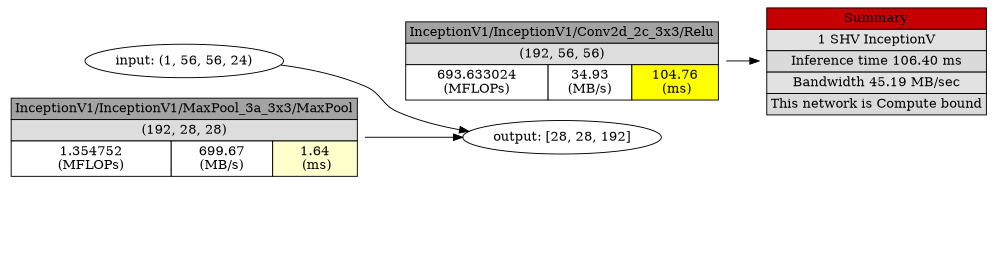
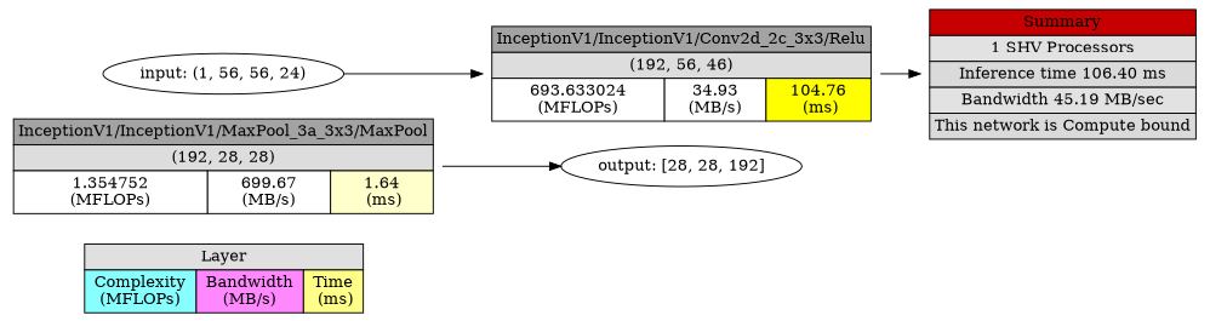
  digraph {
    rankdir=LR
    node [shape=plaintext]
+   n1 [label=<<TABLE BORDER="0" CELLBORDER="1" CELLSPACING="0" CELLPADDING="3"> <TR><TD  BGCOLOR = "#E0E0E0" COLSPAN="3">Layer</TD></TR> <TR><TD BGCOLOR = "#88FFFF"> Complexity <br/> (MFLOPs) </TD> <TD BGCOLOR = "#FF88FF"> Bandwidth <br/> (MB/s) </TD> <TD BGCOLOR = "#FFFF88"> Time <br/> (ms)</TD></TR> </TABLE>>]
    n2 [label="input: (1, 56, 56, 24)" shape=""]
-   n3 [label=< <TABLE BORDER="0" CELLBORDER="1" CELLSPACING="0" CELLPADDING="3"> <TR>     <TD  BGCOLOR = "#A3A3A3" COLSPAN="3">InceptionV1/InceptionV1/Conv2d_2c_3x3/Relu</TD> </TR> <TR>     <TD  BGCOLOR = "#DDDDDD" COLSPAN="3">(192, 56, 56)</TD> </TR> <TR>     <TD BGCOLOR = "#FFFFFF"> 693.633024 <br/> (MFLOPs) </TD>     <TD BGCOLOR = "#FFFFFF"> 34.93 <br/> (MB/s) </TD>     <TD BGCOLOR = "#FFFF0"> 104.76 <br/> (ms)</TD> </TR> </TABLE>>]
-   n4 [label=<<TABLE BORDER="0" CELLBORDER="1" CELLSPACING="0" CELLPADDING="3"> <TR><TD  BGCOLOR = "#C60000" COLSPAN="3">Summary</TD></TR> <TR><TD  BGCOLOR = "#E2E2E2" COLSPAN="3">1 SHV InceptionV</TD></TR> <TR><TD  BGCOLOR = "#DADADA" COLSPAN="3">Inference time 106.40 ms</TD></TR> <TR><TD  BGCOLOR = "#E2E2E2" COLSPAN="3">Bandwidth 45.19 MB/sec</TD></TR> <TR><TD  BGCOLOR = "#DADADA" COLSPAN="3">This network is Compute bound</TD></TR> </TABLE>>]
+   n3 [label=< <TABLE BORDER="0" CELLBORDER="1" CELLSPACING="0" CELLPADDING="3"> <TR>     <TD  BGCOLOR = "#A3A3A3" COLSPAN="3">InceptionV1/InceptionV1/Conv2d_2c_3x3/Relu</TD> </TR> <TR>     <TD  BGCOLOR = "#DDDDDD" COLSPAN="3">(192, 56, 46)</TD> </TR> <TR>     <TD BGCOLOR = "#FFFFFF"> 693.633024 <br/> (MFLOPs) </TD>     <TD BGCOLOR = "#FFFFFF"> 34.93 <br/> (MB/s) </TD>     <TD BGCOLOR = "#FFFF0"> 104.76 <br/> (ms)</TD> </TR> </TABLE>>]
+   n4 [label=<<TABLE BORDER="0" CELLBORDER="1" CELLSPACING="0" CELLPADDING="3"> <TR><TD  BGCOLOR = "#C60000" COLSPAN="3">Summary</TD></TR> <TR><TD  BGCOLOR = "#E2E2E2" COLSPAN="3">1 SHV Processors</TD></TR> <TR><TD  BGCOLOR = "#DADADA" COLSPAN="3">Inference time 106.40 ms</TD></TR> <TR><TD  BGCOLOR = "#E2E2E2" COLSPAN="3">Bandwidth 45.19 MB/sec</TD></TR> <TR><TD  BGCOLOR = "#DADADA" COLSPAN="3">This network is Compute bound</TD></TR> </TABLE>>]
    n5 [label=< <TABLE BORDER="0" CELLBORDER="1" CELLSPACING="0" CELLPADDING="3"> <TR>     <TD  BGCOLOR = "#A3A3A3" COLSPAN="3">InceptionV1/InceptionV1/MaxPool_3a_3x3/MaxPool</TD> </TR> <TR>     <TD  BGCOLOR = "#DDDDDD" COLSPAN="3">(192, 28, 28)</TD> </TR> <TR>     <TD BGCOLOR = "#FFFFFF"> 1.354752 <br/> (MFLOPs) </TD>     <TD BGCOLOR = "#FFFFFF"> 699.67 <br/> (MB/s) </TD>     <TD BGCOLOR = "#FFFFCC"> 1.64 <br/> (ms)</TD> </TR> </TABLE>>]
    n6 [label="output: [28, 28, 192]" shape=""]
-   n2 -> n6
+   n2 -> n3
    n3 -> n4
    n5 -> n6
  }
